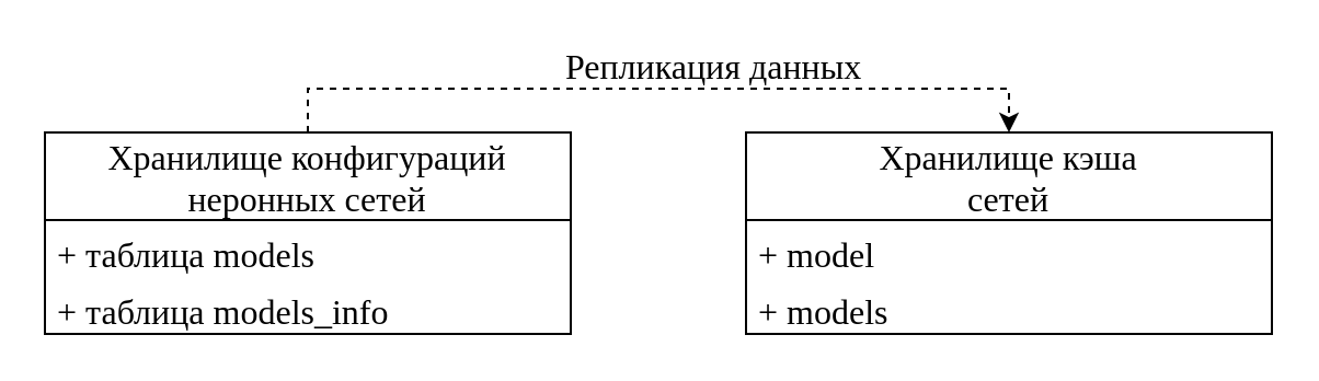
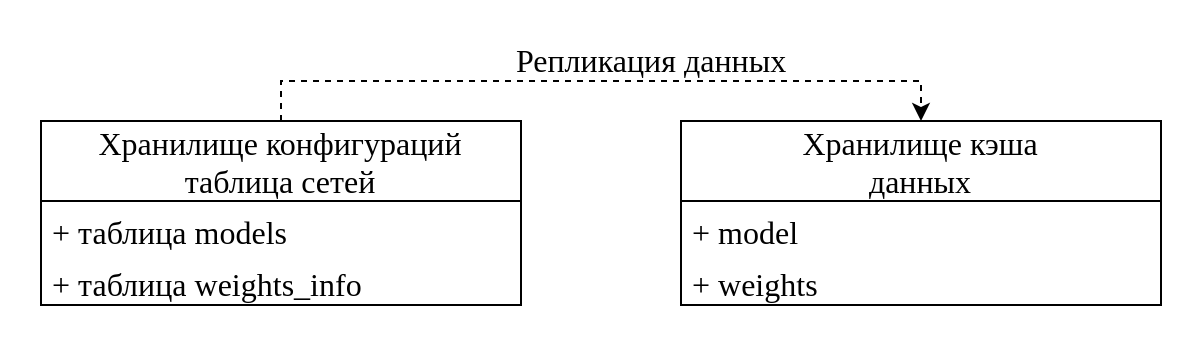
  <mxCell id="0" />
  <mxCell id="1" parent="0" />
  <mxCell id="2" style="edgeStyle=orthogonalEdgeStyle;rounded=0;orthogonalLoop=1;jettySize=auto;html=1;entryX=0.5;entryY=0;entryDx=0;entryDy=0;fontSize=16;fontFamily=FiraCode;fontSource=https%3A%2F%2Ffonts.googleapis.com%2Fcss%3Ffamily%3DFiraCode;dashed=1;" edge="1" parent="1" source="3" target="6"><mxGeometry relative="1" as="geometry"><Array as="points"><mxPoint x="140" y="40" /><mxPoint x="460" y="40" /></Array></mxGeometry></mxCell>
- <mxCell id="3" value="Хранилище конфигураций&#10;неронных сетей" style="swimlane;fontStyle=0;childLayout=stackLayout;horizontal=1;startSize=40;fillColor=none;horizontalStack=0;resizeParent=1;resizeParentMax=0;resizeLast=0;collapsible=1;marginBottom=0;fontSize=16;fontFamily=FiraCode;fontSource=https%3A%2F%2Ffonts.googleapis.com%2Fcss%3Ffamily%3DFiraCode;" vertex="1" parent="1"><mxGeometry x="20" y="60" width="240" height="92" as="geometry" /></mxCell>
+ <mxCell id="3" value="Хранилище конфигураций&#10;таблица сетей" style="swimlane;fontStyle=0;childLayout=stackLayout;horizontal=1;startSize=40;fillColor=none;horizontalStack=0;resizeParent=1;resizeParentMax=0;resizeLast=0;collapsible=1;marginBottom=0;fontSize=16;fontFamily=FiraCode;fontSource=https%3A%2F%2Ffonts.googleapis.com%2Fcss%3Ffamily%3DFiraCode;" vertex="1" parent="1"><mxGeometry x="20" y="60" width="240" height="92" as="geometry" /></mxCell>
  <mxCell id="4" value="+ таблица models" style="text;strokeColor=none;fillColor=none;align=left;verticalAlign=top;spacingLeft=4;spacingRight=4;overflow=hidden;rotatable=0;points=[[0,0.5],[1,0.5]];portConstraint=eastwest;fontSize=16;fontFamily=FiraCode;fontSource=https%3A%2F%2Ffonts.googleapis.com%2Fcss%3Ffamily%3DFiraCode;" vertex="1" parent="3"><mxGeometry y="40" width="240" height="26" as="geometry" /></mxCell>
- <mxCell id="5" value="+ таблица models_info" style="text;strokeColor=none;fillColor=none;align=left;verticalAlign=top;spacingLeft=4;spacingRight=4;overflow=hidden;rotatable=0;points=[[0,0.5],[1,0.5]];portConstraint=eastwest;fontSize=16;fontFamily=FiraCode;fontSource=https%3A%2F%2Ffonts.googleapis.com%2Fcss%3Ffamily%3DFiraCode;" vertex="1" parent="3"><mxGeometry y="66" width="240" height="26" as="geometry" /></mxCell>
- <mxCell id="6" value="Хранилище кэша&#10;сетей" style="swimlane;fontStyle=0;childLayout=stackLayout;horizontal=1;startSize=40;fillColor=none;horizontalStack=0;resizeParent=1;resizeParentMax=0;resizeLast=0;collapsible=1;marginBottom=0;fontSize=16;fontFamily=FiraCode;fontSource=https%3A%2F%2Ffonts.googleapis.com%2Fcss%3Ffamily%3DFiraCode;" vertex="1" parent="1"><mxGeometry x="340" y="60" width="240" height="92" as="geometry" /></mxCell>
+ <mxCell id="5" value="+ таблица weights_info" style="text;strokeColor=none;fillColor=none;align=left;verticalAlign=top;spacingLeft=4;spacingRight=4;overflow=hidden;rotatable=0;points=[[0,0.5],[1,0.5]];portConstraint=eastwest;fontSize=16;fontFamily=FiraCode;fontSource=https%3A%2F%2Ffonts.googleapis.com%2Fcss%3Ffamily%3DFiraCode;" vertex="1" parent="3"><mxGeometry y="66" width="240" height="26" as="geometry" /></mxCell>
+ <mxCell id="6" value="Хранилище кэша&#10;данных" style="swimlane;fontStyle=0;childLayout=stackLayout;horizontal=1;startSize=40;fillColor=none;horizontalStack=0;resizeParent=1;resizeParentMax=0;resizeLast=0;collapsible=1;marginBottom=0;fontSize=16;fontFamily=FiraCode;fontSource=https%3A%2F%2Ffonts.googleapis.com%2Fcss%3Ffamily%3DFiraCode;" vertex="1" parent="1"><mxGeometry x="340" y="60" width="240" height="92" as="geometry" /></mxCell>
  <mxCell id="7" value="+ model" style="text;strokeColor=none;fillColor=none;align=left;verticalAlign=top;spacingLeft=4;spacingRight=4;overflow=hidden;rotatable=0;points=[[0,0.5],[1,0.5]];portConstraint=eastwest;fontSize=16;fontFamily=FiraCode;fontSource=https%3A%2F%2Ffonts.googleapis.com%2Fcss%3Ffamily%3DFiraCode;" vertex="1" parent="6"><mxGeometry y="40" width="240" height="26" as="geometry" /></mxCell>
- <mxCell id="8" value="+ models" style="text;strokeColor=none;fillColor=none;align=left;verticalAlign=top;spacingLeft=4;spacingRight=4;overflow=hidden;rotatable=0;points=[[0,0.5],[1,0.5]];portConstraint=eastwest;fontSize=16;fontFamily=FiraCode;fontSource=https%3A%2F%2Ffonts.googleapis.com%2Fcss%3Ffamily%3DFiraCode;" vertex="1" parent="6"><mxGeometry y="66" width="240" height="26" as="geometry" /></mxCell>
+ <mxCell id="8" value="+ weights" style="text;strokeColor=none;fillColor=none;align=left;verticalAlign=top;spacingLeft=4;spacingRight=4;overflow=hidden;rotatable=0;points=[[0,0.5],[1,0.5]];portConstraint=eastwest;fontSize=16;fontFamily=FiraCode;fontSource=https%3A%2F%2Ffonts.googleapis.com%2Fcss%3Ffamily%3DFiraCode;" vertex="1" parent="6"><mxGeometry y="66" width="240" height="26" as="geometry" /></mxCell>
  <mxCell id="9" value="Репликация данных" style="text;html=1;align=center;verticalAlign=middle;resizable=0;points=[];autosize=1;strokeColor=none;fillColor=none;fontSize=16;fontFamily=FiraCode;fontSource=https%3A%2F%2Ffonts.googleapis.com%2Fcss%3Ffamily%3DFiraCode;" vertex="1" parent="1"><mxGeometry x="250" y="20" width="150" height="20" as="geometry" /></mxCell>
